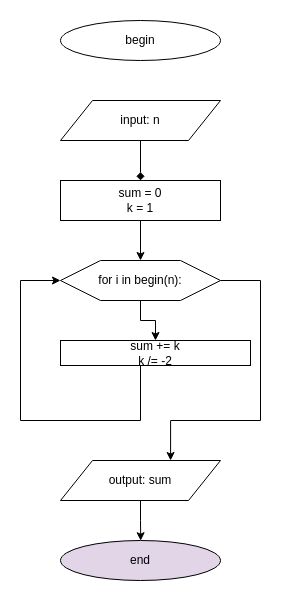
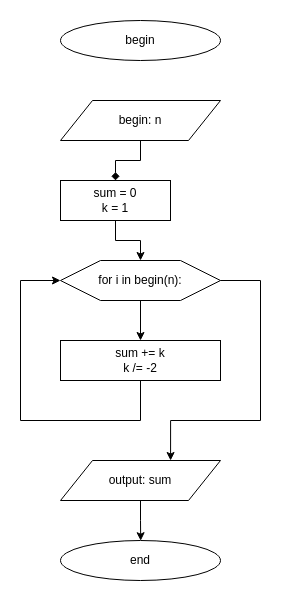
  <mxCell id="0" />
  <mxCell id="1" parent="0" />
  <mxCell id="2" value="begin" style="ellipse;whiteSpace=wrap;html=1;" vertex="1" parent="1"><mxGeometry x="60" y="20" width="160" height="40" as="geometry" /></mxCell>
  <mxCell id="3" value="" style="edgeStyle=orthogonalEdgeStyle;rounded=0;orthogonalLoop=1;jettySize=auto;html=1;endArrow=diamond;" edge="1" parent="1" source="4" target="6"><mxGeometry relative="1" as="geometry" /></mxCell>
- <mxCell id="4" value="input: n" style="shape=parallelogram;perimeter=parallelogramPerimeter;whiteSpace=wrap;html=1;" vertex="1" parent="1"><mxGeometry x="60" y="100" width="160" height="40" as="geometry" /></mxCell>
+ <mxCell id="4" value="begin: n" style="shape=parallelogram;perimeter=parallelogramPerimeter;whiteSpace=wrap;html=1;" vertex="1" parent="1"><mxGeometry x="60" y="100" width="160" height="40" as="geometry" /></mxCell>
  <mxCell id="5" value="" style="edgeStyle=orthogonalEdgeStyle;rounded=0;orthogonalLoop=1;jettySize=auto;html=1;" edge="1" parent="1" source="6" target="8"><mxGeometry relative="1" as="geometry" /></mxCell>
- <mxCell id="6" value="sum = 0&lt;br&gt;k = 1" style="rounded=0;whiteSpace=wrap;html=1;" vertex="1" parent="1"><mxGeometry x="60" y="180" width="160" height="40" as="geometry" /></mxCell>
+ <mxCell id="6" value="sum = 0&lt;br&gt;k = 1" style="rounded=0;whiteSpace=wrap;html=1;" vertex="1" parent="1"><mxGeometry x="60" y="180" width="110" height="40" as="geometry" /></mxCell>
  <mxCell id="7" value="" style="edgeStyle=orthogonalEdgeStyle;rounded=0;orthogonalLoop=1;jettySize=auto;html=1;" edge="1" parent="1" source="8" target="11"><mxGeometry relative="1" as="geometry" /></mxCell>
  <mxCell id="8" value="for i in begin(n):" style="shape=hexagon;perimeter=hexagonPerimeter2;whiteSpace=wrap;html=1;" vertex="1" parent="1"><mxGeometry x="60" y="260" width="160" height="40" as="geometry" /></mxCell>
  <mxCell id="9" style="edgeStyle=orthogonalEdgeStyle;rounded=0;orthogonalLoop=1;jettySize=auto;html=1;entryX=0;entryY=0.5;entryDx=0;entryDy=0;" edge="1" parent="1" source="11" target="8"><mxGeometry relative="1" as="geometry"><mxPoint x="60" y="270" as="targetPoint" /><Array as="points"><mxPoint x="140" y="420" /><mxPoint x="20" y="420" /><mxPoint x="20" y="280" /></Array></mxGeometry></mxCell>
  <mxCell id="10" style="edgeStyle=orthogonalEdgeStyle;rounded=0;orthogonalLoop=1;jettySize=auto;html=1;exitX=1;exitY=0.5;exitDx=0;exitDy=0;entryX=0.688;entryY=0;entryDx=0;entryDy=0;entryPerimeter=0;" edge="1" parent="1" source="8" target="13"><mxGeometry relative="1" as="geometry"><mxPoint x="260" y="410" as="targetPoint" /><Array as="points"><mxPoint x="260" y="280" /><mxPoint x="260" y="420" /><mxPoint x="170" y="420" /></Array></mxGeometry></mxCell>
- <mxCell id="11" value="sum += k&lt;br&gt;k /= -2" style="rounded=0;whiteSpace=wrap;html=1;" vertex="1" parent="1"><mxGeometry x="60" y="340" width="190" height="25" as="geometry" /></mxCell>
+ <mxCell id="11" value="sum += k&lt;br&gt;k /= -2" style="rounded=0;whiteSpace=wrap;html=1;" vertex="1" parent="1"><mxGeometry x="60" y="340" width="160" height="40" as="geometry" /></mxCell>
  <mxCell id="12" style="edgeStyle=orthogonalEdgeStyle;rounded=0;orthogonalLoop=1;jettySize=auto;html=1;exitX=0.5;exitY=1;exitDx=0;exitDy=0;" edge="1" parent="1" source="13"><mxGeometry relative="1" as="geometry"><mxPoint x="140.207" y="540.207" as="targetPoint" /></mxGeometry></mxCell>
  <mxCell id="13" value="output: sum" style="shape=parallelogram;perimeter=parallelogramPerimeter;whiteSpace=wrap;html=1;" vertex="1" parent="1"><mxGeometry x="60" y="460" width="160" height="40" as="geometry" /></mxCell>
- <mxCell id="14" value="end" style="ellipse;whiteSpace=wrap;html=1;fillColor=#e1d5e7;" vertex="1" parent="1"><mxGeometry x="60" y="540" width="160" height="40" as="geometry" /></mxCell>
+ <mxCell id="14" value="end" style="ellipse;whiteSpace=wrap;html=1;" vertex="1" parent="1"><mxGeometry x="60" y="540" width="160" height="40" as="geometry" /></mxCell>
